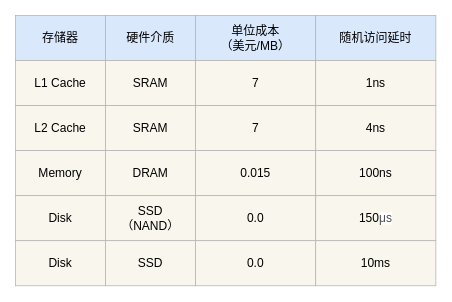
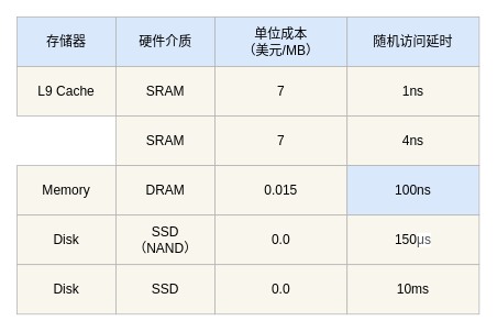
  <mxCell id="0" />
  <mxCell id="1" parent="0" />
  <mxCell id="2" value="存储器" style="rounded=0;whiteSpace=wrap;html=1;fontSize=16;fillColor=#dae8fc;strokeColor=#B3B3B3;" vertex="1" parent="1"><mxGeometry x="20" y="20" width="120" height="60" as="geometry" /></mxCell>
  <mxCell id="3" value="硬件介质" style="rounded=0;whiteSpace=wrap;html=1;fontSize=16;fillColor=#dae8fc;strokeColor=#B3B3B3;" vertex="1" parent="1"><mxGeometry x="140" y="20" width="120" height="60" as="geometry" /></mxCell>
  <mxCell id="4" value="单位成本&lt;br&gt;（美元/MB）" style="rounded=0;whiteSpace=wrap;html=1;fontSize=16;fillColor=#dae8fc;strokeColor=#B3B3B3;" vertex="1" parent="1"><mxGeometry x="260" y="20" width="160" height="60" as="geometry" /></mxCell>
  <mxCell id="5" value="随机访问延时" style="rounded=0;whiteSpace=wrap;html=1;fontSize=16;fillColor=#dae8fc;strokeColor=#B3B3B3;" vertex="1" parent="1"><mxGeometry x="420" y="20" width="160" height="60" as="geometry" /></mxCell>
- <mxCell id="6" value="L1 Cache" style="rounded=0;whiteSpace=wrap;html=1;fontSize=16;fillColor=#f9f7ed;strokeColor=#B3B3B3;" vertex="1" parent="1"><mxGeometry x="20" y="80" width="120" height="60" as="geometry" /></mxCell>
- <mxCell id="7" value="L2 Cache" style="rounded=0;whiteSpace=wrap;html=1;fontSize=16;fillColor=#f9f7ed;strokeColor=#B3B3B3;" vertex="1" parent="1"><mxGeometry x="20" y="140" width="120" height="60" as="geometry" /></mxCell>
+ <mxCell id="6" value="L9 Cache" style="rounded=0;whiteSpace=wrap;html=1;fontSize=16;fillColor=#f9f7ed;strokeColor=#B3B3B3;" vertex="1" parent="1"><mxGeometry x="20" y="80" width="120" height="60" as="geometry" /></mxCell>
  <mxCell id="8" value="Memory" style="rounded=0;whiteSpace=wrap;html=1;fontSize=16;fillColor=#f9f7ed;strokeColor=#B3B3B3;" vertex="1" parent="1"><mxGeometry x="20" y="200" width="120" height="60" as="geometry" /></mxCell>
  <mxCell id="9" value="Disk" style="rounded=0;whiteSpace=wrap;html=1;fontSize=16;fillColor=#f9f7ed;strokeColor=#B3B3B3;" vertex="1" parent="1"><mxGeometry x="20" y="260" width="120" height="60" as="geometry" /></mxCell>
  <mxCell id="10" value="Disk" style="rounded=0;whiteSpace=wrap;html=1;fontSize=16;fillColor=#f9f7ed;strokeColor=#B3B3B3;" vertex="1" parent="1"><mxGeometry x="20" y="320" width="120" height="60" as="geometry" /></mxCell>
  <mxCell id="11" value="SRAM" style="rounded=0;whiteSpace=wrap;html=1;fontSize=16;fillColor=#f9f7ed;strokeColor=#B3B3B3;" vertex="1" parent="1"><mxGeometry x="140" y="80" width="120" height="60" as="geometry" /></mxCell>
  <mxCell id="12" value="SRAM" style="rounded=0;whiteSpace=wrap;html=1;fontSize=16;fillColor=#f9f7ed;strokeColor=#B3B3B3;" vertex="1" parent="1"><mxGeometry x="140" y="140" width="120" height="60" as="geometry" /></mxCell>
  <mxCell id="13" value="DRAM" style="rounded=0;whiteSpace=wrap;html=1;fontSize=16;fillColor=#f9f7ed;strokeColor=#B3B3B3;" vertex="1" parent="1"><mxGeometry x="140" y="200" width="120" height="60" as="geometry" /></mxCell>
  <mxCell id="14" value="SSD&lt;br&gt;（NAND）" style="rounded=0;whiteSpace=wrap;html=1;fontSize=16;fillColor=#f9f7ed;strokeColor=#B3B3B3;" vertex="1" parent="1"><mxGeometry x="140" y="260" width="120" height="60" as="geometry" /></mxCell>
  <mxCell id="15" value="SSD" style="rounded=0;whiteSpace=wrap;html=1;fontSize=16;fillColor=#f9f7ed;strokeColor=#B3B3B3;" vertex="1" parent="1"><mxGeometry x="140" y="320" width="120" height="60" as="geometry" /></mxCell>
  <mxCell id="16" value="7" style="rounded=0;whiteSpace=wrap;html=1;fontSize=16;fillColor=#f9f7ed;strokeColor=#B3B3B3;" vertex="1" parent="1"><mxGeometry x="260" y="80" width="160" height="60" as="geometry" /></mxCell>
  <mxCell id="17" value="7" style="rounded=0;whiteSpace=wrap;html=1;fontSize=16;fillColor=#f9f7ed;strokeColor=#B3B3B3;" vertex="1" parent="1"><mxGeometry x="260" y="140" width="160" height="60" as="geometry" /></mxCell>
  <mxCell id="18" value="0.015" style="rounded=0;whiteSpace=wrap;html=1;fontSize=16;fillColor=#f9f7ed;strokeColor=#B3B3B3;" vertex="1" parent="1"><mxGeometry x="260" y="200" width="160" height="60" as="geometry" /></mxCell>
  <mxCell id="19" value="0.0" style="rounded=0;whiteSpace=wrap;html=1;fontSize=16;fillColor=#f9f7ed;strokeColor=#B3B3B3;" vertex="1" parent="1"><mxGeometry x="260" y="260" width="160" height="60" as="geometry" /></mxCell>
  <mxCell id="20" value="0.0" style="rounded=0;whiteSpace=wrap;html=1;fontSize=16;fillColor=#f9f7ed;strokeColor=#B3B3B3;" vertex="1" parent="1"><mxGeometry x="260" y="320" width="160" height="60" as="geometry" /></mxCell>
  <mxCell id="21" value="1ns" style="rounded=0;whiteSpace=wrap;html=1;fontSize=16;fillColor=#f9f7ed;strokeColor=#B3B3B3;" vertex="1" parent="1"><mxGeometry x="420" y="80" width="160" height="60" as="geometry" /></mxCell>
  <mxCell id="22" value="4ns" style="rounded=0;whiteSpace=wrap;html=1;fontSize=16;fillColor=#f9f7ed;strokeColor=#B3B3B3;" vertex="1" parent="1"><mxGeometry x="420" y="140" width="160" height="60" as="geometry" /></mxCell>
- <mxCell id="23" value="100ns" style="rounded=0;whiteSpace=wrap;html=1;fontSize=16;fillColor=#f9f7ed;strokeColor=#B3B3B3;" vertex="1" parent="1"><mxGeometry x="420" y="200" width="160" height="60" as="geometry" /></mxCell>
+ <mxCell id="23" value="100ns" style="rounded=0;whiteSpace=wrap;html=1;fontSize=16;fillColor=#dae8fc;strokeColor=#B3B3B3;" vertex="1" parent="1"><mxGeometry x="420" y="200" width="160" height="60" as="geometry" /></mxCell>
  <mxCell id="24" value="150&lt;span style=&quot;color: rgb(77, 81, 86); font-family: arial, sans-serif; font-size: 16px; text-align: left; background-color: rgb(255, 255, 255);&quot;&gt;μs&lt;/span&gt;" style="rounded=0;whiteSpace=wrap;html=1;fontSize=16;fillColor=#f9f7ed;strokeColor=#B3B3B3;" vertex="1" parent="1"><mxGeometry x="420" y="260" width="160" height="60" as="geometry" /></mxCell>
  <mxCell id="25" value="10ms" style="rounded=0;whiteSpace=wrap;html=1;fontSize=16;fillColor=#f9f7ed;strokeColor=#B3B3B3;" vertex="1" parent="1"><mxGeometry x="420" y="320" width="160" height="60" as="geometry" /></mxCell>
